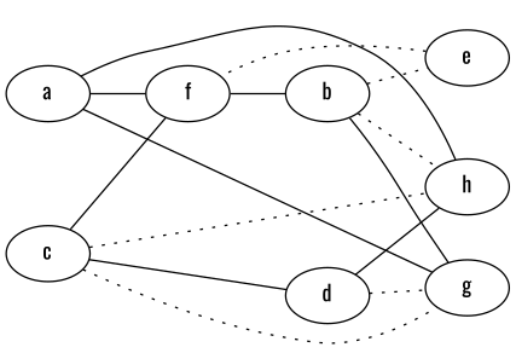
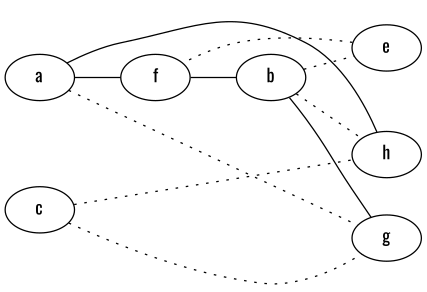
  graph {
    fontname=Oswald
    rankdir=LR
    node [fontname=Oswald]
    edge [fontname=Oswald]
    a
    f
    g
    h
    b
    e
    c
-   d
    a -- f
-   a -- g
+   a -- g [style=dotted]
    a -- h
    f -- b
    b -- g
    b -- h [style=dotted]
    b -- e [style=dotted]
    e -- f [style=dotted]
-   c -- f
    c -- g [style=dotted]
    c -- h [style=dotted]
-   c -- d
-   d -- g [style=dotted]
-   d -- h
  }
